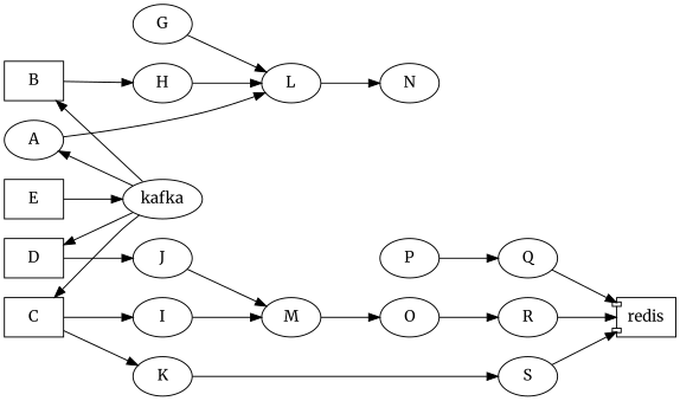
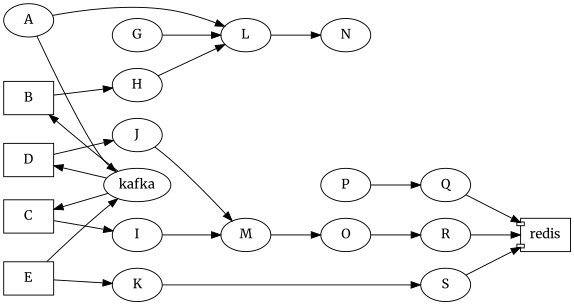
  digraph {
    fontname=Merriweather
    rankdir=LR
    ranksep=.75
    node [fontname=Merriweather]
    edge [fontname=Merriweather]
    A [shape=ellipse]
    B [shape=box]
    C [shape=box]
    D [shape=box]
    E [shape=box]
    G
    H
    I
    J
    K
    L
    M
    N
    O
    Q
    R
    S
    P
    redis [shape=component]
    kafka
    subgraph sub_1 {
      rank=same
      A
      B
      C
      D
      E
    }
    subgraph sub_2 {
      rank=same
      G
      H
      I
      J
      K
    }
    subgraph sub_3 {
      rank=same
      L
      M
    }
    subgraph sub_4 {
      rank=same
      N
      O
    }
    subgraph sub_5 {
      rank=same
      Q
      R
      S
    }
    subgraph sub_6 {
      label="process line 1"
      A
      B
      G
      H
      L
      N
      Q
      P
      redis
    }
    subgraph sub_7 {
      label="process line 2"
      C
      D
      I
      J
      M
      O
      R
      redis
    }
    subgraph sub_8 {
      label="process line 3"
      E
      K
      S
      redis
    }
    A -> L
    B -> H
    C -> I
    D -> J
-   C -> K
+   E -> K
    E -> kafka
    G -> L
    H -> L
    I -> M
    J -> M
    K -> S
    L -> N
    M -> O
    O -> R
    Q -> redis
    R -> redis
    S -> redis
    P -> Q
-   kafka -> A
+   A -> kafka
    kafka -> B
    kafka -> C
    kafka -> D
  }
